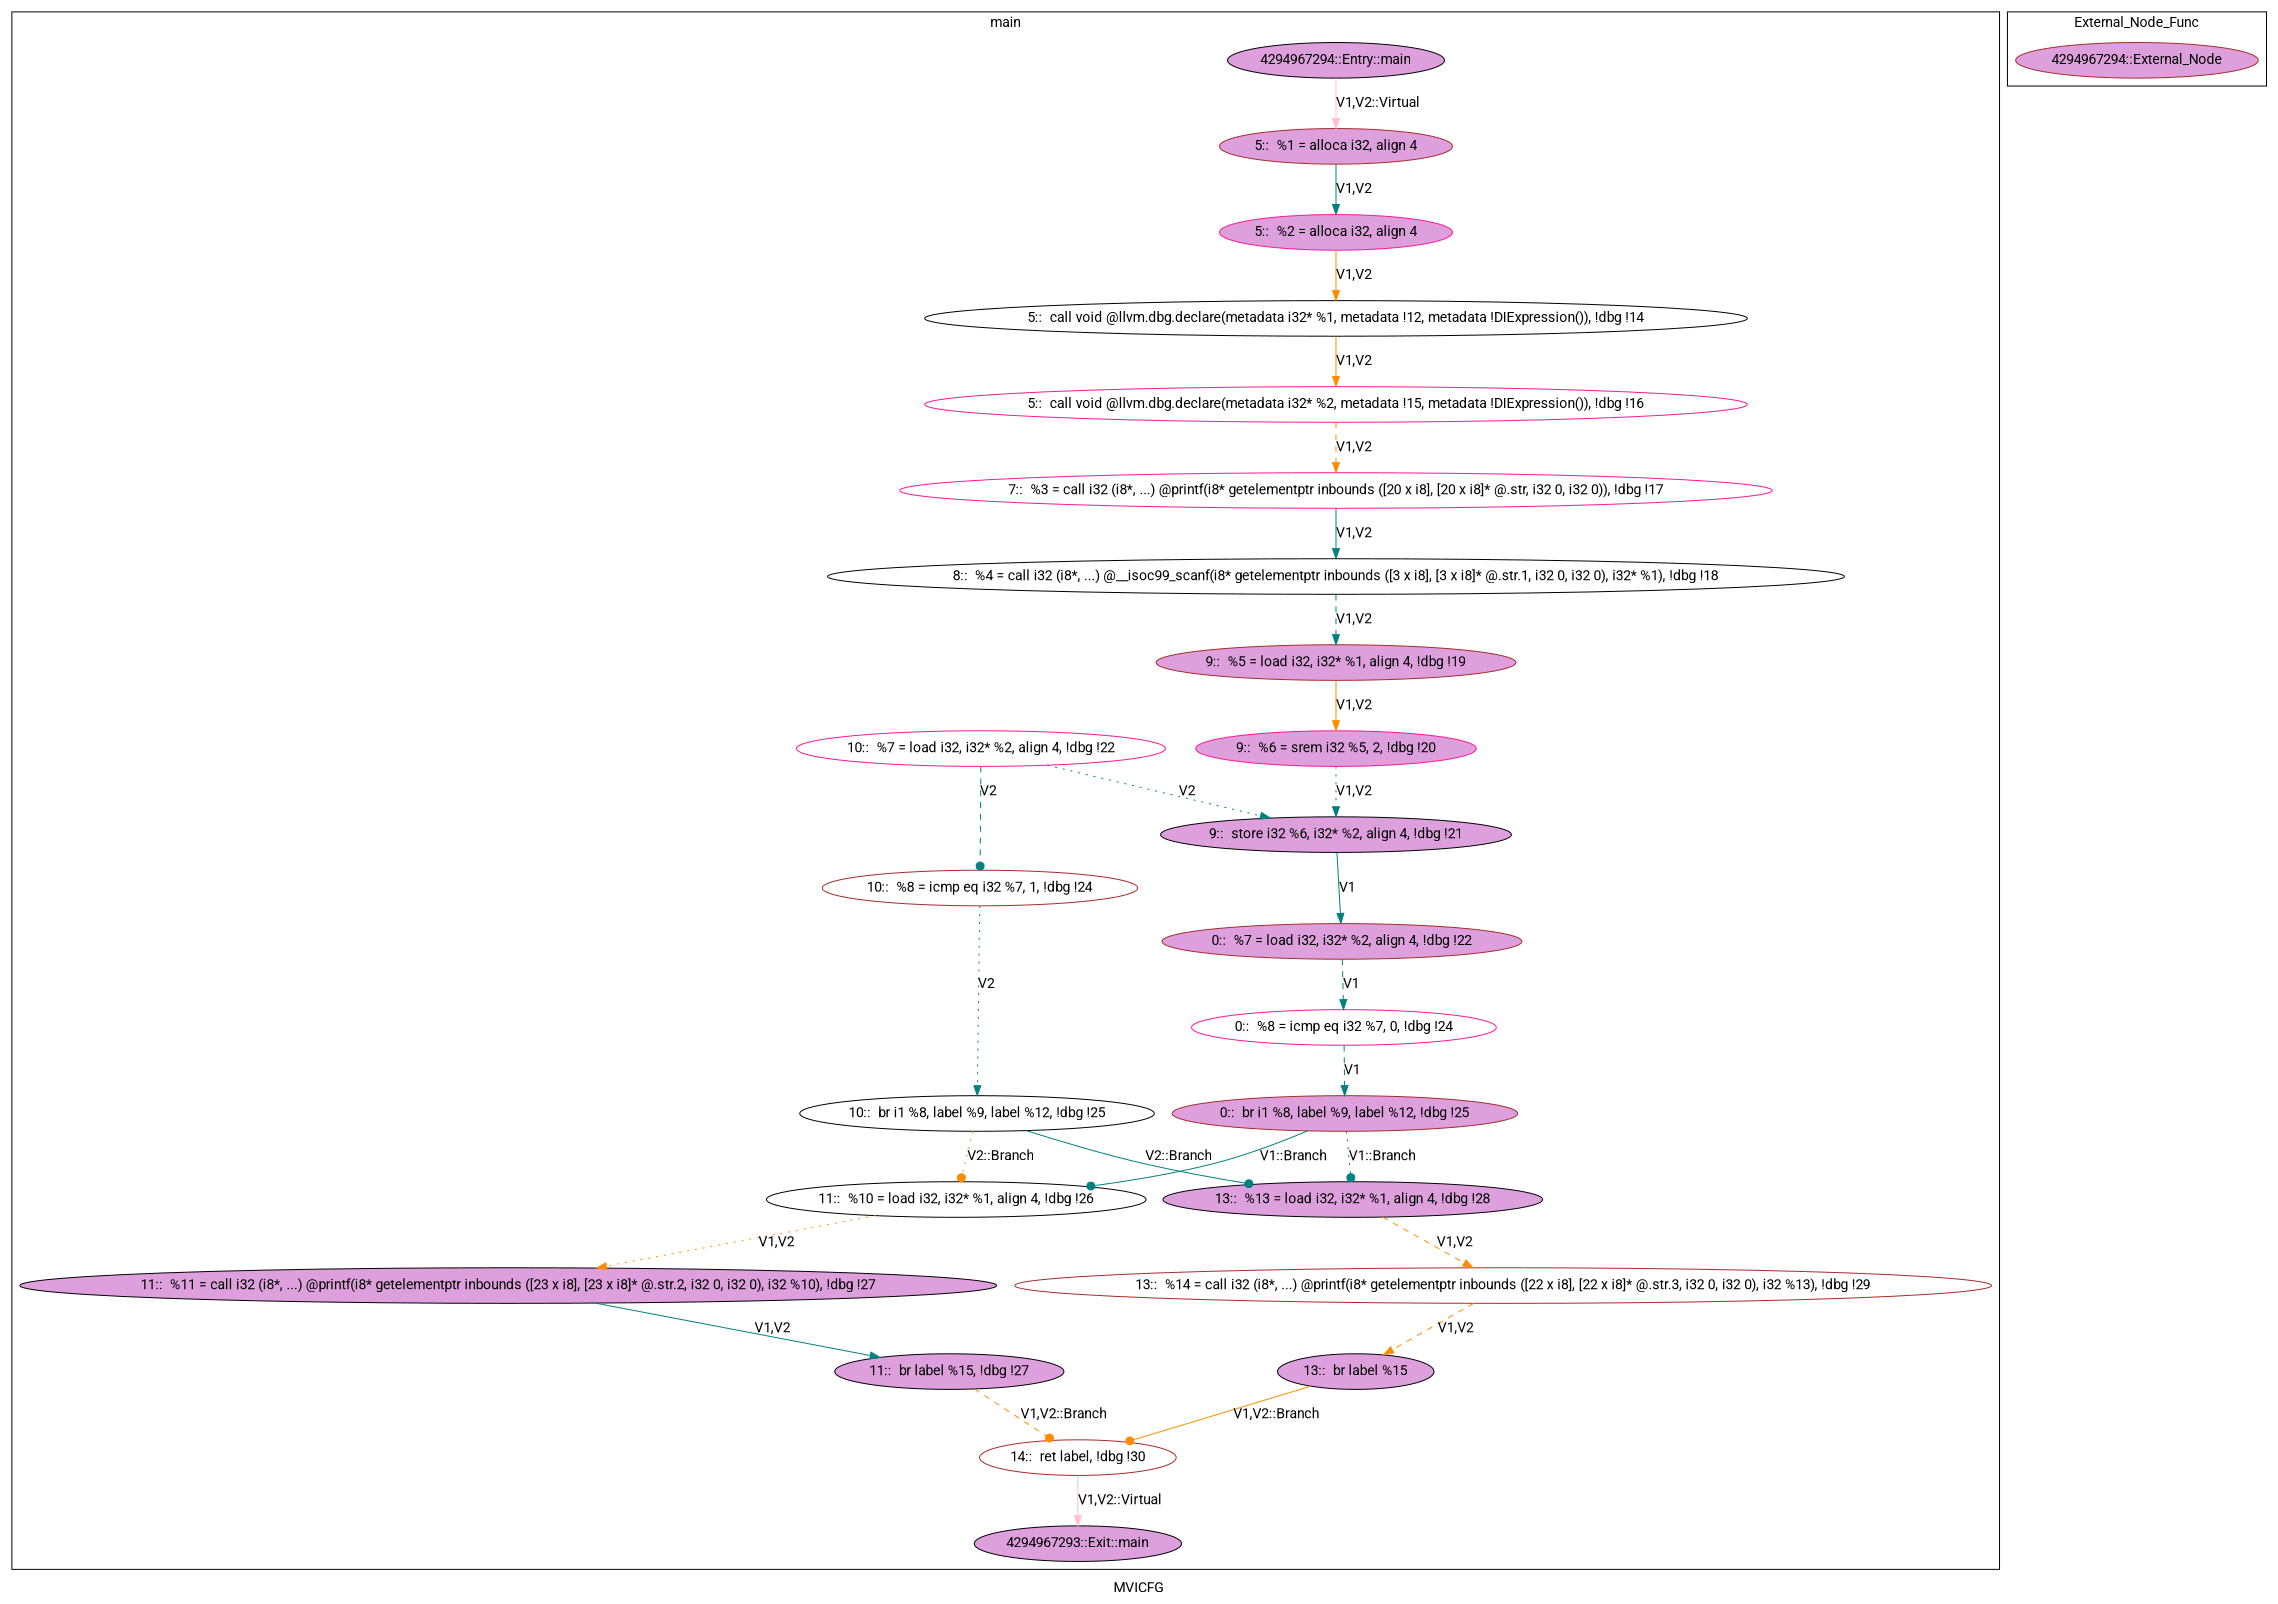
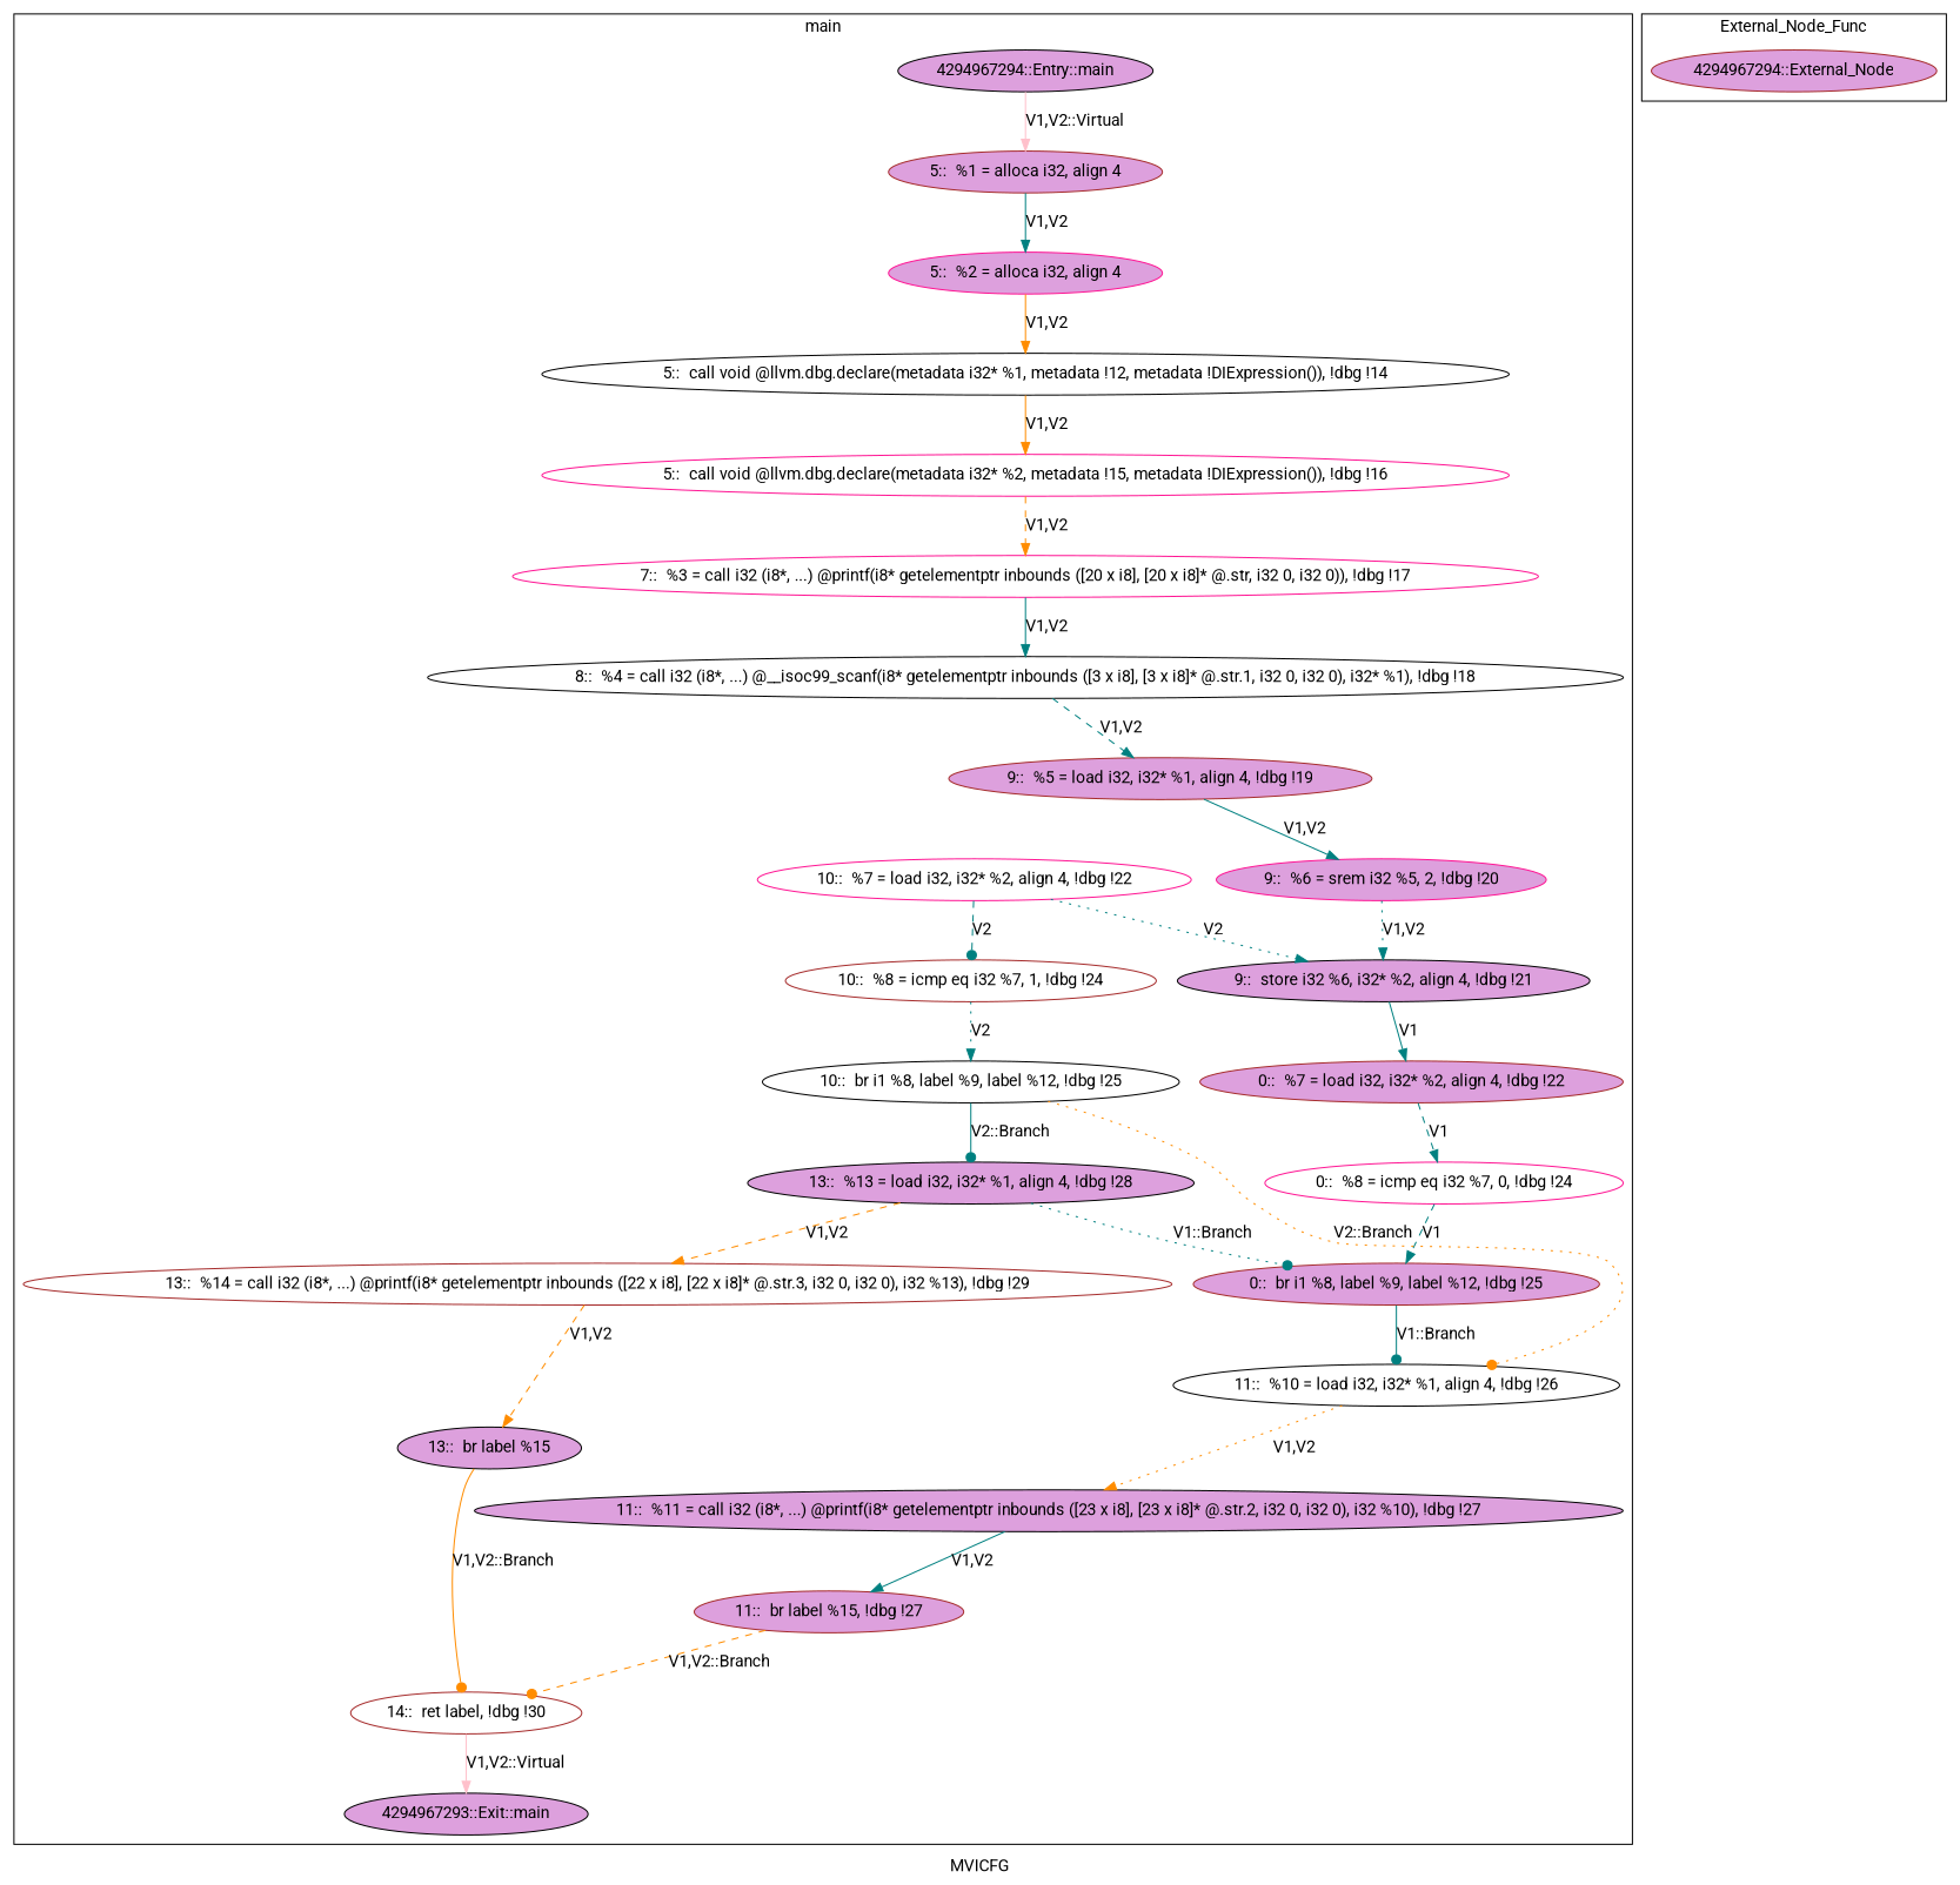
  digraph {
    fontname=Roboto
    label=MVICFG
    node [color=black fillcolor=plum fontname=Roboto style=filled]
    edge [arrowhead=normal color=teal fontname=Roboto penwidth=1.0 style=solid]
    n1 [label="4294967294::Entry::main"]
    n2 [color=brown label="5::  %1 = alloca i32, align 4"]
    n3 [color=deeppink label="5::  %2 = alloca i32, align 4"]
    n4 [fillcolor=white label="5::  call void @llvm.dbg.declare(metadata i32* %1, metadata !12, metadata !DIExpression()), !dbg !14"]
    n5 [color=deeppink fillcolor=white label="5::  call void @llvm.dbg.declare(metadata i32* %2, metadata !15, metadata !DIExpression()), !dbg !16"]
    n6 [color=deeppink fillcolor=white label="7::  %3 = call i32 (i8*, ...) @printf(i8* getelementptr inbounds ([20 x i8], [20 x i8]* @.str, i32 0, i32 0)), !dbg !17"]
    n7 [fillcolor=white label="8::  %4 = call i32 (i8*, ...) @__isoc99_scanf(i8* getelementptr inbounds ([3 x i8], [3 x i8]* @.str.1, i32 0, i32 0), i32* %1), !dbg !18"]
    n8 [color=brown label="9::  %5 = load i32, i32* %1, align 4, !dbg !19"]
    n9 [color=deeppink label="9::  %6 = srem i32 %5, 2, !dbg !20"]
    n10 [label="9::  store i32 %6, i32* %2, align 4, !dbg !21"]
    n11 [color=brown label="0::  %7 = load i32, i32* %2, align 4, !dbg !22"]
    n12 [color=deeppink fillcolor=white label="0::  %8 = icmp eq i32 %7, 0, !dbg !24"]
    n13 [color=brown label="0::  br i1 %8, label %9, label %12, !dbg !25"]
    n14 [fillcolor=white label="11::  %10 = load i32, i32* %1, align 4, !dbg !26"]
    n15 [label="11::  %11 = call i32 (i8*, ...) @printf(i8* getelementptr inbounds ([23 x i8], [23 x i8]* @.str.2, i32 0, i32 0), i32 %10), !dbg !27"]
-   n16 [label="11::  br label %15, !dbg !27"]
+   n16 [color=brown label="11::  br label %15, !dbg !27"]
    n17 [label="13::  %13 = load i32, i32* %1, align 4, !dbg !28"]
    n18 [color=brown fillcolor=white label="13::  %14 = call i32 (i8*, ...) @printf(i8* getelementptr inbounds ([22 x i8], [22 x i8]* @.str.3, i32 0, i32 0), i32 %13), !dbg !29"]
    n19 [label="13::  br label %15"]
    n20 [color=brown fillcolor=white label="14::  ret label, !dbg !30"]
    n21 [label="4294967293::Exit::main"]
    n22 [color=deeppink fillcolor=white label="10::  %7 = load i32, i32* %2, align 4, !dbg !22"]
    n23 [color=brown fillcolor=white label="10::  %8 = icmp eq i32 %7, 1, !dbg !24"]
    n24 [fillcolor=white label="10::  br i1 %8, label %9, label %12, !dbg !25"]
    n25 [color=brown label="4294967294::External_Node"]
    subgraph cluster_1 {
      label=main
      n1
      n2
      n3
      n4
      n5
      n6
      n7
      n8
      n9
      n10
      n11
      n12
      n13
      n14
      n15
      n16
      n17
      n18
      n19
      n20
      n21
      n22
      n23
      n24
    }
    subgraph cluster_2 {
      label=External_Node_Func
      n25
    }
    n1 -> n2 [color=pink label="V1,V2::Virtual" style=""]
    n2 -> n3 [label="V1,V2"]
    n3 -> n4 [color=darkorange label="V1,V2"]
    n4 -> n5 [color=darkorange label="V1,V2"]
    n5 -> n6 [color=darkorange label="V1,V2" style=dashed]
    n6 -> n7 [label="V1,V2"]
    n7 -> n8 [label="V1,V2" style=dashed]
-   n8 -> n9 [color=darkorange label="V1,V2"]
+   n8 -> n9 [label="V1,V2"]
    n9 -> n10 [label="V1,V2" style=dotted]
    n10 -> n11 [label=V1]
    n11 -> n12 [label=V1 style=dashed]
    n12 -> n13 [label=V1 style=dashed]
    n13 -> n14 [arrowhead=dot label="V1::Branch"]
-   n13 -> n17 [arrowhead=dot label="V1::Branch" style=dotted]
+   n17 -> n13 [arrowhead=dot label="V1::Branch" style=dotted]
    n14 -> n15 [color=darkorange label="V1,V2" style=dotted]
    n15 -> n16 [label="V1,V2"]
    n16 -> n20 [arrowhead=dot color=darkorange label="V1,V2::Branch" style=dashed]
    n17 -> n18 [color=darkorange label="V1,V2" style=dashed]
    n18 -> n19 [color=darkorange label="V1,V2" style=dashed]
    n19 -> n20 [arrowhead=dot color=darkorange label="V1,V2::Branch"]
    n20 -> n21 [color=pink label="V1,V2::Virtual" style=""]
    n22 -> n10 [label=V2 style=dotted]
    n22 -> n23 [arrowhead=dot label=V2 style=dashed]
    n23 -> n24 [label=V2 style=dotted]
    n24 -> n14 [arrowhead=dot color=darkorange label="V2::Branch" style=dotted]
    n24 -> n17 [arrowhead=dot label="V2::Branch"]
  }
